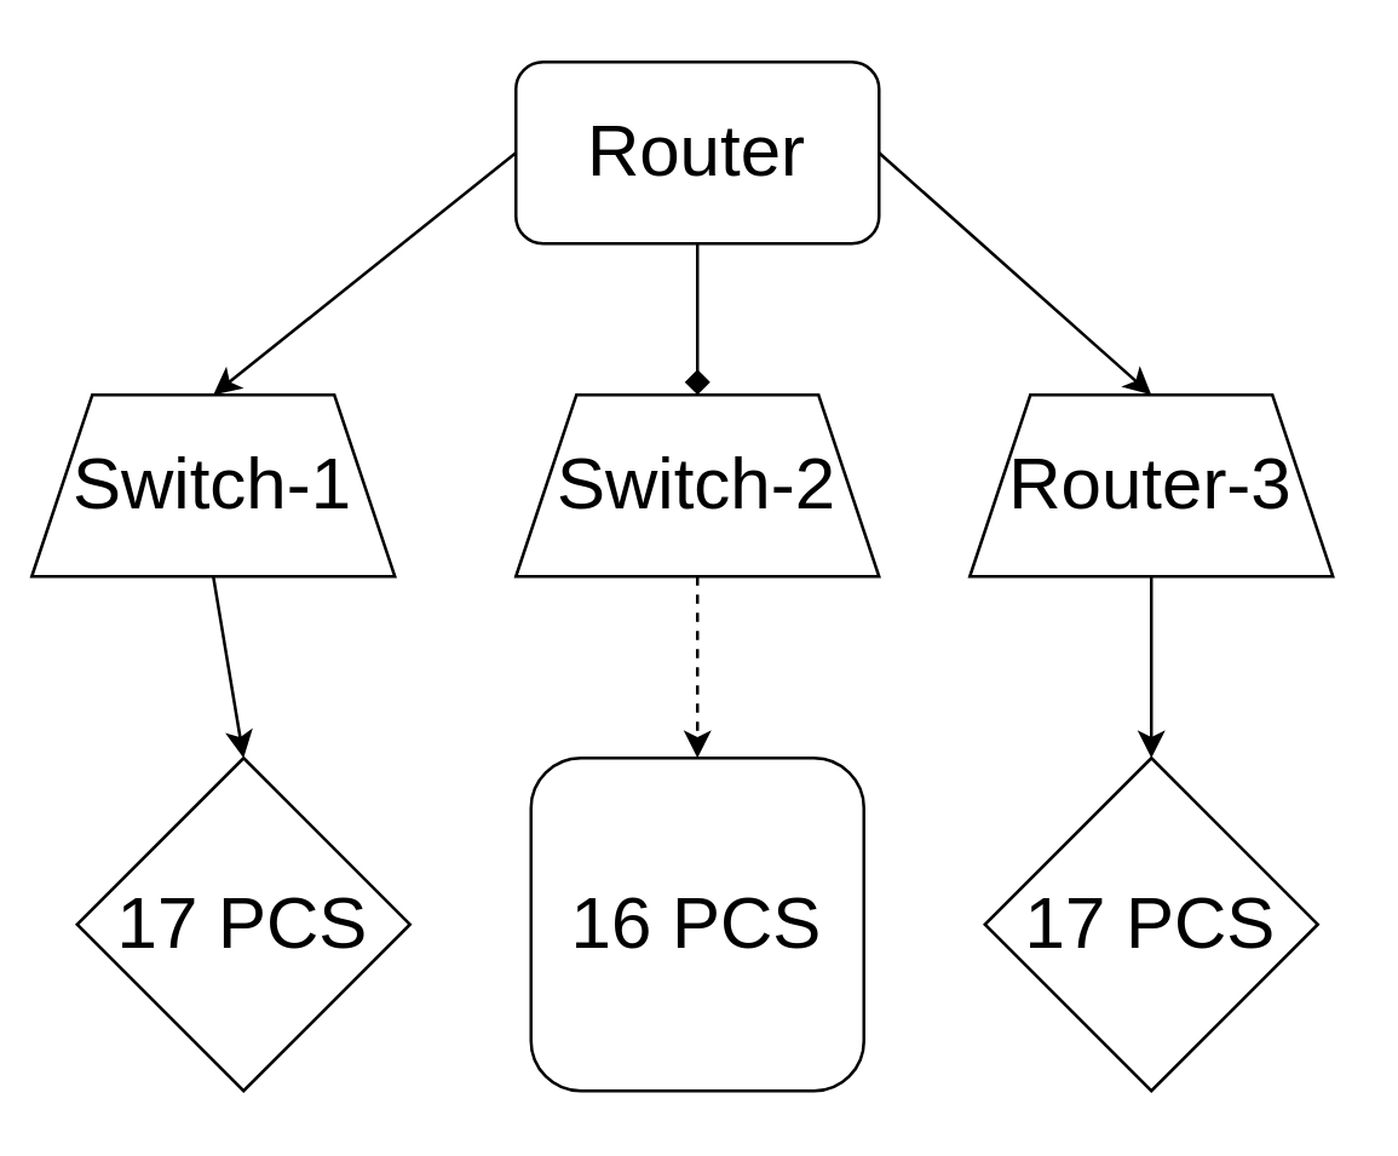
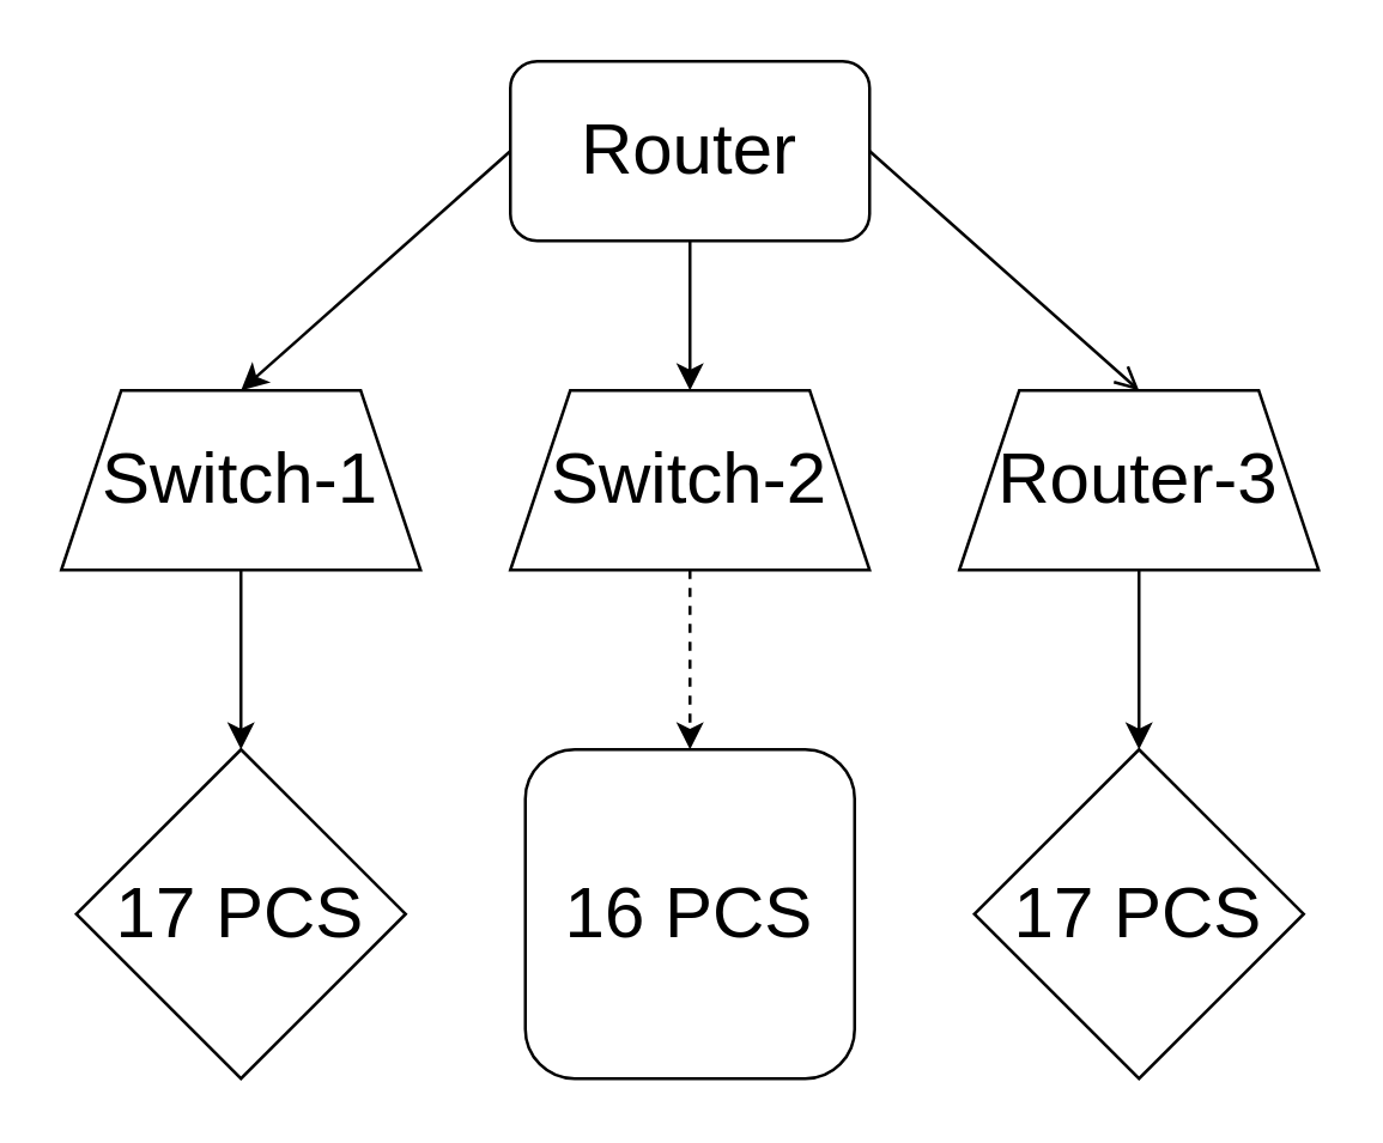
  <mxCell id="0" />
  <mxCell id="1" parent="0" />
  <mxCell id="2" style="edgeStyle=none;html=1;entryX=0.5;entryY=0;entryDx=0;entryDy=0;fontFamily=Helvetica;fontSize=24;exitX=0;exitY=0.5;exitDx=0;exitDy=0;" parent="1" source="5" target="7" edge="1"><mxGeometry relative="1" as="geometry" /></mxCell>
- <mxCell id="3" style="edgeStyle=none;html=1;entryX=0.5;entryY=0;entryDx=0;entryDy=0;fontFamily=Helvetica;fontSize=24;endArrow=diamond;" parent="1" source="5" target="9" edge="1"><mxGeometry relative="1" as="geometry" /></mxCell>
- <mxCell id="4" style="edgeStyle=none;html=1;exitX=1;exitY=0.5;exitDx=0;exitDy=0;entryX=0.5;entryY=0;entryDx=0;entryDy=0;fontFamily=Helvetica;fontSize=24;" parent="1" source="5" target="11" edge="1"><mxGeometry relative="1" as="geometry" /></mxCell>
+ <mxCell id="3" style="edgeStyle=none;html=1;entryX=0.5;entryY=0;entryDx=0;entryDy=0;fontFamily=Helvetica;fontSize=24;" parent="1" source="5" target="9" edge="1"><mxGeometry relative="1" as="geometry" /></mxCell>
+ <mxCell id="4" style="edgeStyle=none;html=1;exitX=1;exitY=0.5;exitDx=0;exitDy=0;entryX=0.5;entryY=0;entryDx=0;entryDy=0;fontFamily=Helvetica;fontSize=24;endArrow=open;" parent="1" source="5" target="11" edge="1"><mxGeometry relative="1" as="geometry" /></mxCell>
  <mxCell id="5" value="Router" style="rounded=1;whiteSpace=wrap;html=1;fontFamily=Helvetica;fontSize=24;" parent="1" vertex="1"><mxGeometry x="170" y="20" width="120" height="60" as="geometry" /></mxCell>
  <mxCell id="6" style="edgeStyle=none;html=1;exitX=0.5;exitY=1;exitDx=0;exitDy=0;entryX=0.5;entryY=0;entryDx=0;entryDy=0;fontSize=24;" edge="1" parent="1" source="7" target="12"><mxGeometry relative="1" as="geometry" /></mxCell>
- <mxCell id="7" value="Switch-1" style="shape=trapezoid;perimeter=trapezoidPerimeter;whiteSpace=wrap;html=1;fixedSize=1;fontFamily=Helvetica;fontSize=24;" parent="1" vertex="1"><mxGeometry x="10" y="130" width="120" height="60" as="geometry" /></mxCell>
+ <mxCell id="7" value="Switch-1" style="shape=trapezoid;perimeter=trapezoidPerimeter;whiteSpace=wrap;html=1;fixedSize=1;fontFamily=Helvetica;fontSize=24;" parent="1" vertex="1"><mxGeometry x="20" y="130" width="120" height="60" as="geometry" /></mxCell>
  <mxCell id="8" style="edgeStyle=none;html=1;exitX=0.5;exitY=1;exitDx=0;exitDy=0;entryX=0.5;entryY=0;entryDx=0;entryDy=0;fontSize=24;dashed=1;" edge="1" parent="1" source="9" target="13"><mxGeometry relative="1" as="geometry" /></mxCell>
  <mxCell id="9" value="Switch-2" style="shape=trapezoid;perimeter=trapezoidPerimeter;whiteSpace=wrap;html=1;fixedSize=1;fontFamily=Helvetica;fontSize=24;" parent="1" vertex="1"><mxGeometry x="170" y="130" width="120" height="60" as="geometry" /></mxCell>
  <mxCell id="10" style="edgeStyle=none;html=1;exitX=0.5;exitY=1;exitDx=0;exitDy=0;entryX=0.5;entryY=0;entryDx=0;entryDy=0;fontSize=24;" edge="1" parent="1" source="11" target="14"><mxGeometry relative="1" as="geometry" /></mxCell>
  <mxCell id="11" value="Router-3" style="shape=trapezoid;perimeter=trapezoidPerimeter;whiteSpace=wrap;html=1;fixedSize=1;fontFamily=Helvetica;fontSize=24;" parent="1" vertex="1"><mxGeometry x="320" y="130" width="120" height="60" as="geometry" /></mxCell>
  <mxCell id="12" value="17 PCS" style="rhombus;whiteSpace=wrap;html=1;fontSize=24;" vertex="1" parent="1"><mxGeometry x="25" y="250" width="110" height="110" as="geometry" /></mxCell>
  <mxCell id="13" value="16 PCS" style="whiteSpace=wrap;html=1;fontSize=24;rounded=1;" vertex="1" parent="1"><mxGeometry x="175" y="250" width="110" height="110" as="geometry" /></mxCell>
  <mxCell id="14" value="17 PCS" style="rhombus;whiteSpace=wrap;html=1;fontSize=24;" vertex="1" parent="1"><mxGeometry x="325" y="250" width="110" height="110" as="geometry" /></mxCell>
